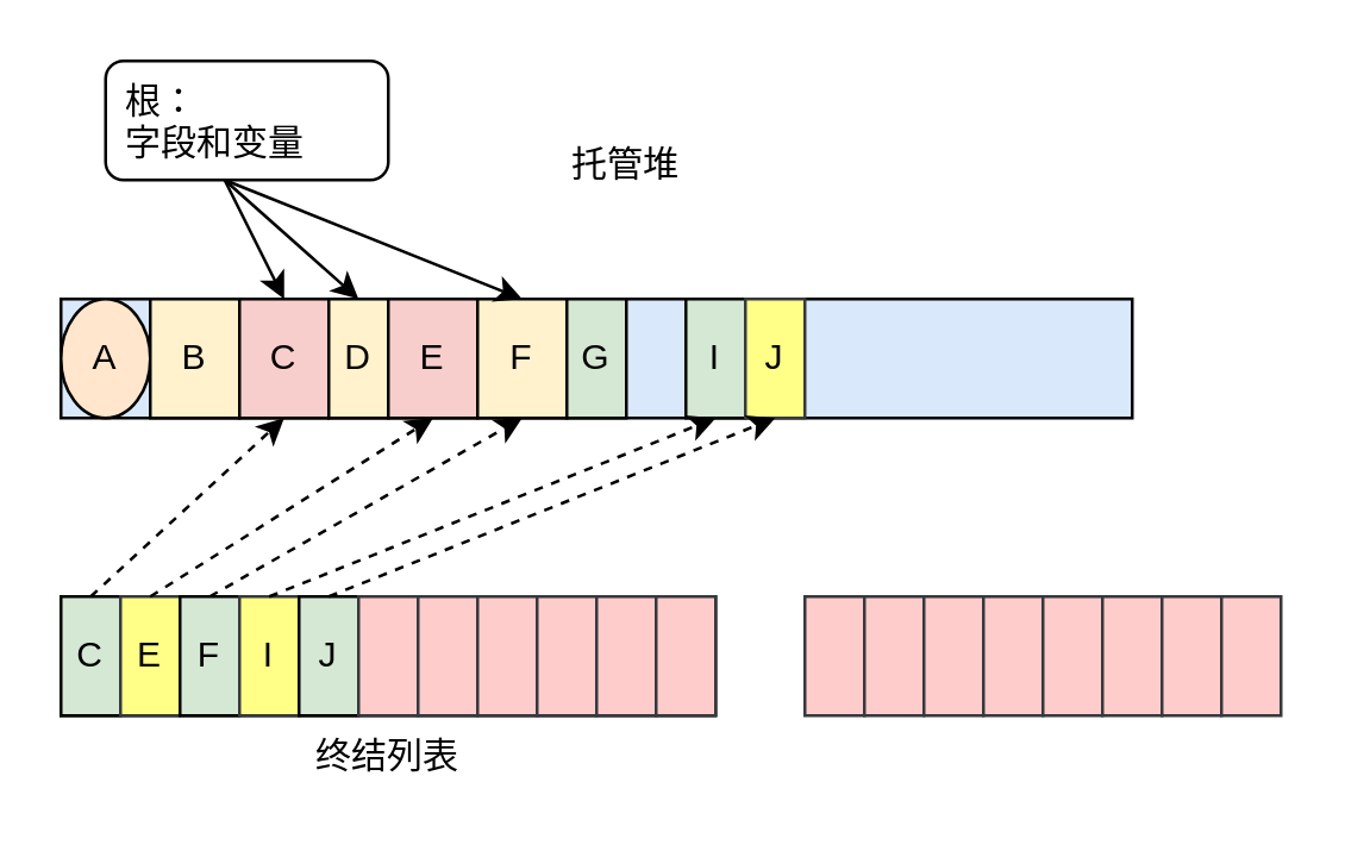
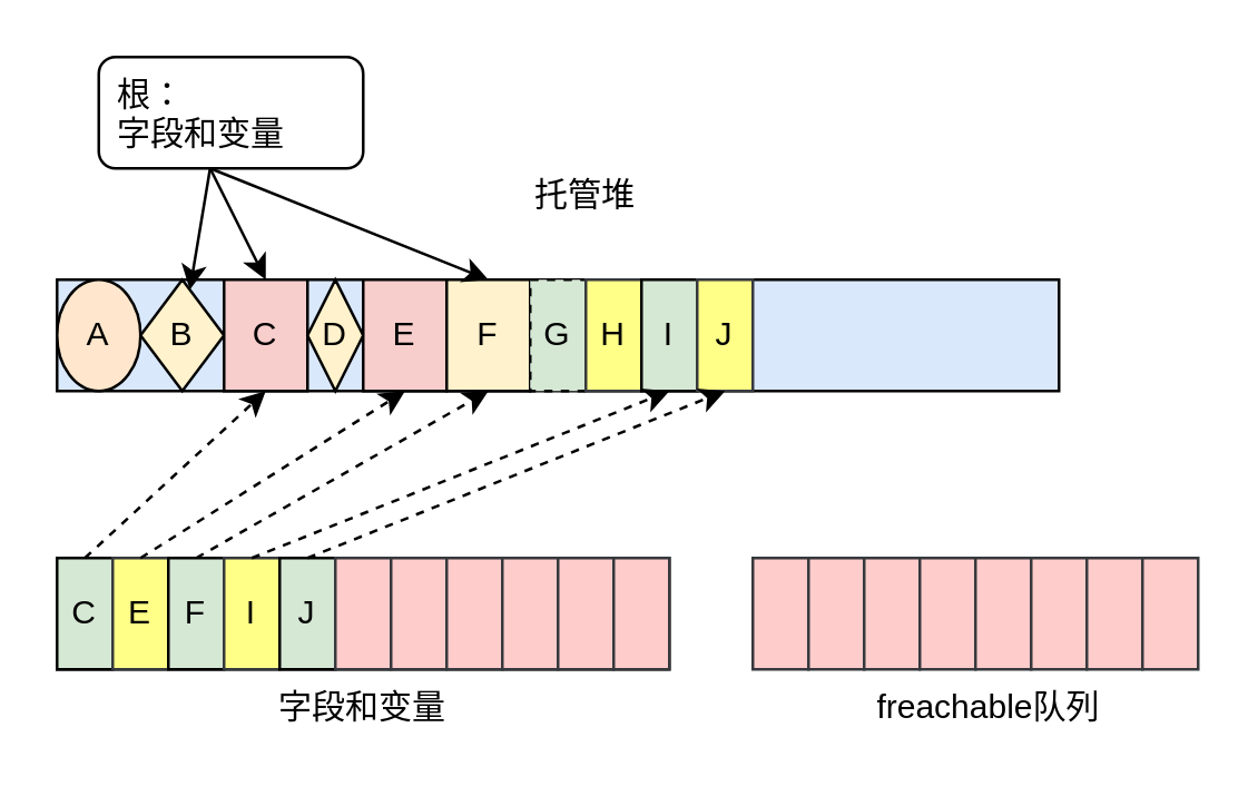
  <mxCell id="0" />
  <mxCell id="1" parent="0" />
  <mxCell id="2" value="" style="rounded=0;whiteSpace=wrap;html=1;fillColor=#dae8fc;" parent="1" vertex="1"><mxGeometry x="20" y="100" width="360" height="40" as="geometry" /></mxCell>
  <mxCell id="3" value="A" style="ellipse;whiteSpace=wrap;html=1;fillColor=#ffe6cc;" parent="1" vertex="1"><mxGeometry x="20" y="100" width="30" height="40" as="geometry" /></mxCell>
- <mxCell id="4" value="B" style="rounded=0;whiteSpace=wrap;html=1;fillColor=#fff2cc;" parent="1" vertex="1"><mxGeometry x="50" y="100" width="30" height="40" as="geometry" /></mxCell>
+ <mxCell id="4" value="B" style="rhombus;whiteSpace=wrap;html=1;fillColor=#fff2cc;" parent="1" vertex="1"><mxGeometry x="50" y="100" width="30" height="40" as="geometry" /></mxCell>
  <mxCell id="5" value="C" style="rounded=0;whiteSpace=wrap;html=1;fillColor=#f8cecc;" parent="1" vertex="1"><mxGeometry x="80" y="100" width="30" height="40" as="geometry" /></mxCell>
- <mxCell id="6" value="D" style="rounded=0;whiteSpace=wrap;html=1;fillColor=#fff2cc;" parent="1" vertex="1"><mxGeometry x="110" y="100" width="20" height="40" as="geometry" /></mxCell>
+ <mxCell id="6" value="D" style="rhombus;whiteSpace=wrap;html=1;fillColor=#fff2cc;" parent="1" vertex="1"><mxGeometry x="110" y="100" width="20" height="40" as="geometry" /></mxCell>
  <mxCell id="7" value="E" style="rounded=0;whiteSpace=wrap;html=1;fillColor=#f8cecc;" parent="1" vertex="1"><mxGeometry x="130" y="100" width="30" height="40" as="geometry" /></mxCell>
  <mxCell id="8" value="F" style="rounded=0;whiteSpace=wrap;html=1;fillColor=#fff2cc;" parent="1" vertex="1"><mxGeometry x="160" y="100" width="30" height="40" as="geometry" /></mxCell>
- <mxCell id="9" value="G" style="rounded=0;whiteSpace=wrap;html=1;fillColor=#d5e8d4;" parent="1" vertex="1"><mxGeometry x="190" y="100" width="20" height="40" as="geometry" /></mxCell>
+ <mxCell id="9" value="G" style="rounded=0;whiteSpace=wrap;html=1;fillColor=#d5e8d4;dashed=1;" parent="1" vertex="1"><mxGeometry x="190" y="100" width="20" height="40" as="geometry" /></mxCell>
+ <mxCell id="10" value="H" style="rounded=0;whiteSpace=wrap;html=1;fillColor=#ffff88;strokeColor=#36393d;" parent="1" vertex="1"><mxGeometry x="210" y="100" width="20" height="40" as="geometry" /></mxCell>
  <mxCell id="11" value="I" style="rounded=0;whiteSpace=wrap;html=1;fillColor=#d5e8d4;" parent="1" vertex="1"><mxGeometry x="230" y="100" width="20" height="40" as="geometry" /></mxCell>
  <mxCell id="12" value="J" style="rounded=0;whiteSpace=wrap;html=1;fillColor=#ffff88;strokeColor=#36393d;" parent="1" vertex="1"><mxGeometry x="250" y="100" width="20" height="40" as="geometry" /></mxCell>
  <mxCell id="13" value="" style="rounded=1;whiteSpace=wrap;html=1;strokeColor=#000000;" parent="1" vertex="1"><mxGeometry x="35" y="20" width="95" height="40" as="geometry" /></mxCell>
  <mxCell id="14" value="根：&lt;br&gt;字段和变量" style="text;html=1;strokeColor=none;fillColor=none;align=left;verticalAlign=top;whiteSpace=wrap;rounded=0;" parent="1" vertex="1"><mxGeometry x="40" y="20" width="70" height="40" as="geometry" /></mxCell>
  <mxCell id="15" value="" style="endArrow=classic;html=1;exitX=0.5;exitY=1;exitDx=0;exitDy=0;entryX=0.5;entryY=0;entryDx=0;entryDy=0;" parent="1" source="14" target="5" edge="1"><mxGeometry width="50" height="50" relative="1" as="geometry"><mxPoint x="200" y="240" as="sourcePoint" /><mxPoint x="250" y="190" as="targetPoint" /></mxGeometry></mxCell>
- <mxCell id="16" value="" style="endArrow=classic;html=1;entryX=0.5;entryY=0;entryDx=0;entryDy=0;exitX=0.5;exitY=1;exitDx=0;exitDy=0;" parent="1" source="14" target="6" edge="1"><mxGeometry width="50" height="50" relative="1" as="geometry"><mxPoint x="74" y="60" as="sourcePoint" /><mxPoint x="244" y="190" as="targetPoint" /></mxGeometry></mxCell>
+ <mxCell id="16" value="" style="endArrow=classic;html=1;exitX=0.5;exitY=1;exitDx=0;exitDy=0;" parent="1" source="14" target="4" edge="1"><mxGeometry width="50" height="50" relative="1" as="geometry"><mxPoint x="74" y="60" as="sourcePoint" /><mxPoint x="244" y="190" as="targetPoint" /></mxGeometry></mxCell>
  <mxCell id="17" value="" style="endArrow=classic;html=1;exitX=0.5;exitY=1;exitDx=0;exitDy=0;entryX=0.5;entryY=0;entryDx=0;entryDy=0;" parent="1" source="14" target="8" edge="1"><mxGeometry width="50" height="50" relative="1" as="geometry"><mxPoint x="200" y="240" as="sourcePoint" /><mxPoint x="250" y="190" as="targetPoint" /></mxGeometry></mxCell>
  <mxCell id="18" value="" style="rounded=0;whiteSpace=wrap;html=1;fillColor=#dae8fc;" parent="1" vertex="1"><mxGeometry x="20" y="200" width="220" height="40" as="geometry" /></mxCell>
  <mxCell id="19" value="C" style="rounded=0;whiteSpace=wrap;html=1;fillColor=#d5e8d4;" parent="1" vertex="1"><mxGeometry x="20" y="200" width="20" height="40" as="geometry" /></mxCell>
  <mxCell id="20" value="E" style="rounded=0;whiteSpace=wrap;html=1;fillColor=#ffff88;strokeColor=#36393d;" parent="1" vertex="1"><mxGeometry x="40" y="200" width="20" height="40" as="geometry" /></mxCell>
  <mxCell id="21" value="F" style="rounded=0;whiteSpace=wrap;html=1;fillColor=#d5e8d4;" parent="1" vertex="1"><mxGeometry x="60" y="200" width="20" height="40" as="geometry" /></mxCell>
  <mxCell id="22" value="I" style="rounded=0;whiteSpace=wrap;html=1;fillColor=#ffff88;strokeColor=#36393d;" parent="1" vertex="1"><mxGeometry x="80" y="200" width="20" height="40" as="geometry" /></mxCell>
  <mxCell id="23" value="J" style="rounded=0;whiteSpace=wrap;html=1;fillColor=#d5e8d4;" parent="1" vertex="1"><mxGeometry x="100" y="200" width="20" height="40" as="geometry" /></mxCell>
  <mxCell id="24" value="" style="rounded=0;whiteSpace=wrap;html=1;fillColor=#ffcccc;strokeColor=#36393d;" parent="1" vertex="1"><mxGeometry x="120" y="200" width="20" height="40" as="geometry" /></mxCell>
  <mxCell id="25" value="" style="rounded=0;whiteSpace=wrap;html=1;fillColor=#ffcccc;strokeColor=#36393d;" parent="1" vertex="1"><mxGeometry x="140" y="200" width="20" height="40" as="geometry" /></mxCell>
  <mxCell id="26" value="" style="rounded=0;whiteSpace=wrap;html=1;fillColor=#ffcccc;strokeColor=#36393d;" parent="1" vertex="1"><mxGeometry x="160" y="200" width="20" height="40" as="geometry" /></mxCell>
  <mxCell id="27" value="" style="rounded=0;whiteSpace=wrap;html=1;fillColor=#ffcccc;strokeColor=#36393d;" parent="1" vertex="1"><mxGeometry x="180" y="200" width="20" height="40" as="geometry" /></mxCell>
  <mxCell id="28" value="" style="rounded=0;whiteSpace=wrap;html=1;fillColor=#ffcccc;strokeColor=#36393d;" parent="1" vertex="1"><mxGeometry x="200" y="200" width="20" height="40" as="geometry" /></mxCell>
  <mxCell id="29" value="" style="rounded=0;whiteSpace=wrap;html=1;fillColor=#ffcccc;strokeColor=#36393d;" parent="1" vertex="1"><mxGeometry x="220" y="200" width="20" height="40" as="geometry" /></mxCell>
  <mxCell id="30" value="" style="endArrow=classic;html=1;exitX=0.5;exitY=0;exitDx=0;exitDy=0;entryX=0.5;entryY=1;entryDx=0;entryDy=0;dashed=1;" parent="1" source="19" target="5" edge="1"><mxGeometry width="50" height="50" relative="1" as="geometry"><mxPoint x="200" y="240" as="sourcePoint" /><mxPoint x="250" y="190" as="targetPoint" /></mxGeometry></mxCell>
  <mxCell id="31" value="" style="endArrow=classic;html=1;exitX=0.5;exitY=0;exitDx=0;exitDy=0;entryX=0.5;entryY=1;entryDx=0;entryDy=0;dashed=1;" parent="1" source="20" target="7" edge="1"><mxGeometry width="50" height="50" relative="1" as="geometry"><mxPoint x="40" y="210" as="sourcePoint" /><mxPoint x="105" y="150" as="targetPoint" /></mxGeometry></mxCell>
  <mxCell id="32" value="" style="endArrow=classic;html=1;exitX=0.5;exitY=0;exitDx=0;exitDy=0;entryX=0.5;entryY=1;entryDx=0;entryDy=0;dashed=1;" parent="1" source="21" target="8" edge="1"><mxGeometry width="50" height="50" relative="1" as="geometry"><mxPoint x="60" y="210" as="sourcePoint" /><mxPoint x="155" y="150" as="targetPoint" /></mxGeometry></mxCell>
  <mxCell id="33" value="" style="endArrow=classic;html=1;exitX=0.5;exitY=0;exitDx=0;exitDy=0;entryX=0.5;entryY=1;entryDx=0;entryDy=0;dashed=1;" parent="1" source="22" target="11" edge="1"><mxGeometry width="50" height="50" relative="1" as="geometry"><mxPoint x="80" y="210" as="sourcePoint" /><mxPoint x="185" y="150" as="targetPoint" /></mxGeometry></mxCell>
  <mxCell id="34" value="" style="endArrow=classic;html=1;exitX=0.5;exitY=0;exitDx=0;exitDy=0;entryX=0.5;entryY=1;entryDx=0;entryDy=0;dashed=1;" parent="1" source="23" target="12" edge="1"><mxGeometry width="50" height="50" relative="1" as="geometry"><mxPoint x="100" y="210" as="sourcePoint" /><mxPoint x="249.66" y="153.2" as="targetPoint" /></mxGeometry></mxCell>
  <mxCell id="35" value="" style="rounded=0;whiteSpace=wrap;html=1;fillColor=#ffcccc;strokeColor=#36393d;" parent="1" vertex="1"><mxGeometry x="270" y="200" width="20" height="40" as="geometry" /></mxCell>
  <mxCell id="36" value="" style="rounded=0;whiteSpace=wrap;html=1;fillColor=#ffcccc;strokeColor=#36393d;" parent="1" vertex="1"><mxGeometry x="290" y="200" width="20" height="40" as="geometry" /></mxCell>
  <mxCell id="37" value="" style="rounded=0;whiteSpace=wrap;html=1;fillColor=#ffcccc;strokeColor=#36393d;" parent="1" vertex="1"><mxGeometry x="310" y="200" width="20" height="40" as="geometry" /></mxCell>
  <mxCell id="38" value="" style="rounded=0;whiteSpace=wrap;html=1;fillColor=#ffcccc;strokeColor=#36393d;" parent="1" vertex="1"><mxGeometry x="330" y="200" width="20" height="40" as="geometry" /></mxCell>
  <mxCell id="39" value="" style="rounded=0;whiteSpace=wrap;html=1;fillColor=#ffcccc;strokeColor=#36393d;" parent="1" vertex="1"><mxGeometry x="350" y="200" width="20" height="40" as="geometry" /></mxCell>
  <mxCell id="40" value="" style="rounded=0;whiteSpace=wrap;html=1;fillColor=#ffcccc;strokeColor=#36393d;" parent="1" vertex="1"><mxGeometry x="370" y="200" width="20" height="40" as="geometry" /></mxCell>
  <mxCell id="41" value="" style="rounded=0;whiteSpace=wrap;html=1;fillColor=#ffcccc;strokeColor=#36393d;" parent="1" vertex="1"><mxGeometry x="390" y="200" width="20" height="40" as="geometry" /></mxCell>
  <mxCell id="42" value="" style="rounded=0;whiteSpace=wrap;html=1;fillColor=#ffcccc;strokeColor=#36393d;" parent="1" vertex="1"><mxGeometry x="410" y="200" width="20" height="40" as="geometry" /></mxCell>
- <mxCell id="43" value="终结列表" style="text;html=1;strokeColor=none;fillColor=none;align=center;verticalAlign=middle;whiteSpace=wrap;rounded=0;" parent="1" vertex="1"><mxGeometry x="90" y="244" width="80" height="20" as="geometry" /></mxCell>
- <mxCell id="45" value="托管堆" style="text;html=1;strokeColor=none;fillColor=none;align=center;verticalAlign=middle;whiteSpace=wrap;rounded=0;" vertex="1" parent="1"><mxGeometry x="190" y="45" width="40" height="20" as="geometry" /></mxCell>
+ <mxCell id="43" value="字段和变量" style="text;html=1;strokeColor=none;fillColor=none;align=center;verticalAlign=middle;whiteSpace=wrap;rounded=0;" parent="1" vertex="1"><mxGeometry x="90" y="244" width="80" height="20" as="geometry" /></mxCell>
+ <mxCell id="44" value="freachable队列" style="text;html=1;strokeColor=none;fillColor=none;align=center;verticalAlign=middle;whiteSpace=wrap;rounded=0;" parent="1" vertex="1"><mxGeometry x="310" y="244" width="90" height="20" as="geometry" /></mxCell>
+ <mxCell id="45" value="托管堆" style="text;html=1;strokeColor=none;fillColor=none;align=center;verticalAlign=middle;whiteSpace=wrap;rounded=0;" vertex="1" parent="1"><mxGeometry x="190" y="60" width="40" height="20" as="geometry" /></mxCell>
